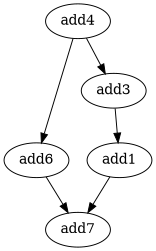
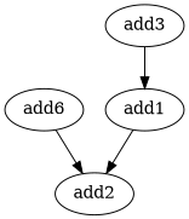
  strict digraph {
    node [opcode=add]
    n1 [label=add6]
-   add4
    add3
-   add2 [label=add7]
+   add2
    add1
    n1 -> add2
-   add4 -> n1
-   add4 -> add3
    add3 -> add1
    add1 -> add2
  }
